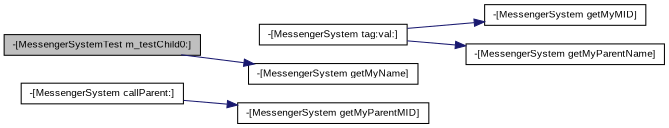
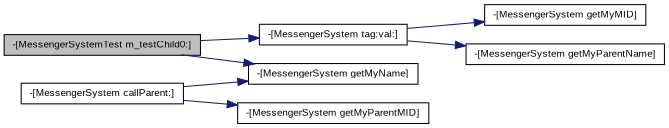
  digraph {
    fontname="Liberation Sans"
    rankdir=LR
    node [color=black fillcolor=white fontname="Liberation Sans" fontsize=10 shape=record style=filled]
    edge [color=midnightblue fontname="Liberation Sans" fontsize=10 labelfontname="FreeSans.ttf" labelfontsize=10 style=solid]
    n1 [fillcolor=grey75 fontcolor=black height=0.2 label="-[MessengerSystemTest m_testChild0:]" width=0.4]
    n2 [height=0.2 label="-[MessengerSystem tag:val:]" width=0.4]
    n3 [height=0.2 label="-[MessengerSystem getMyName]" width=0.4]
    n4 [height=0.2 label="-[MessengerSystem callParent:]" width=0.4]
    n5 [height=0.2 label="-[MessengerSystem getMyParentMID]" width=0.4]
    n6 [height=0.2 label="-[MessengerSystem getMyMID]" width=0.4]
    n7 [height=0.2 label="-[MessengerSystem getMyParentName]" width=0.4]
+   n1 -> n2
    n1 -> n3
    n2 -> n6
    n2 -> n7
+   n4 -> n3
    n4 -> n5
  }
